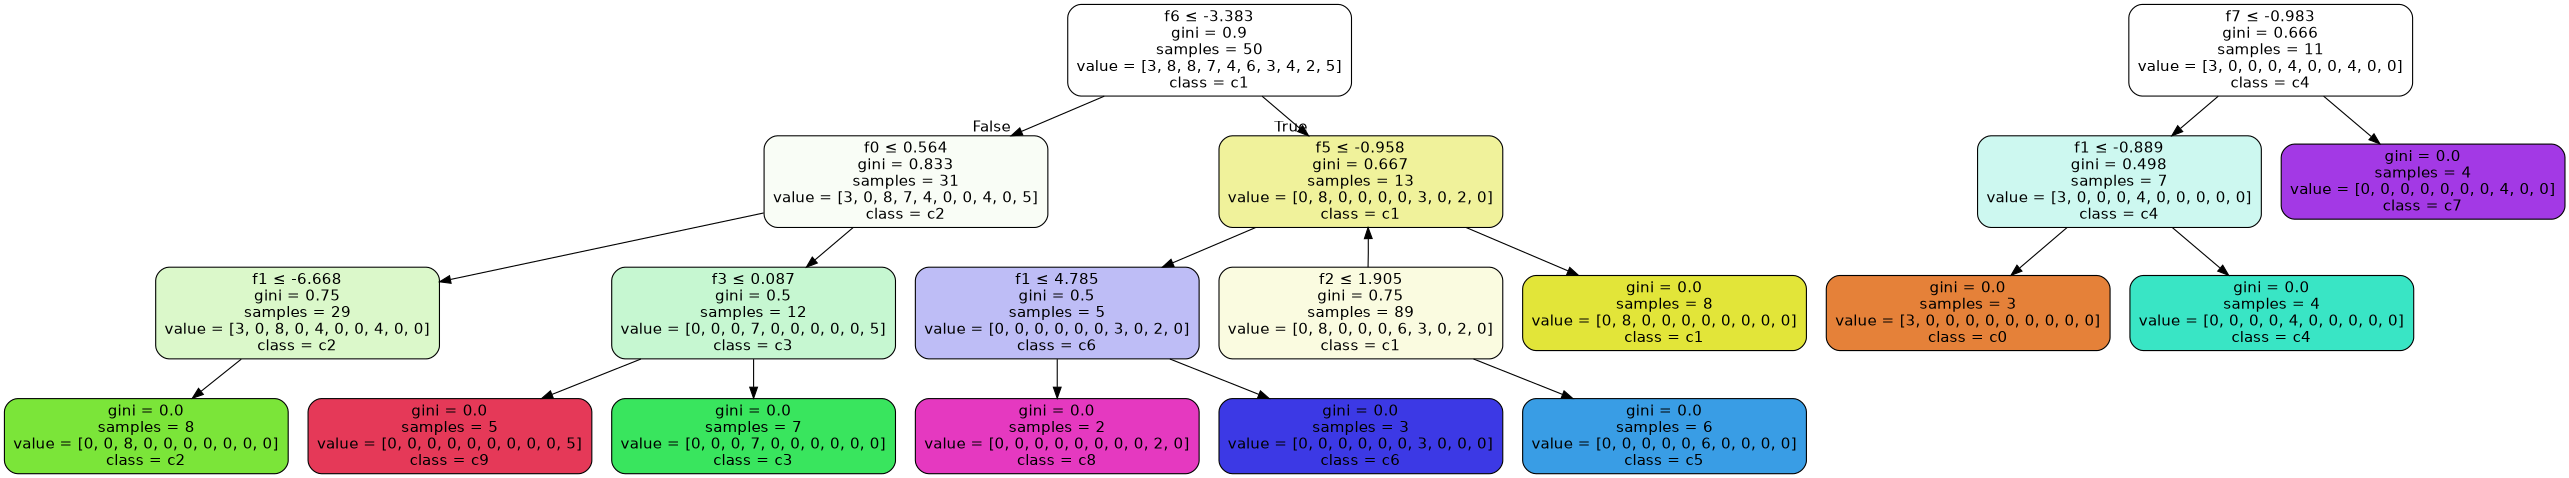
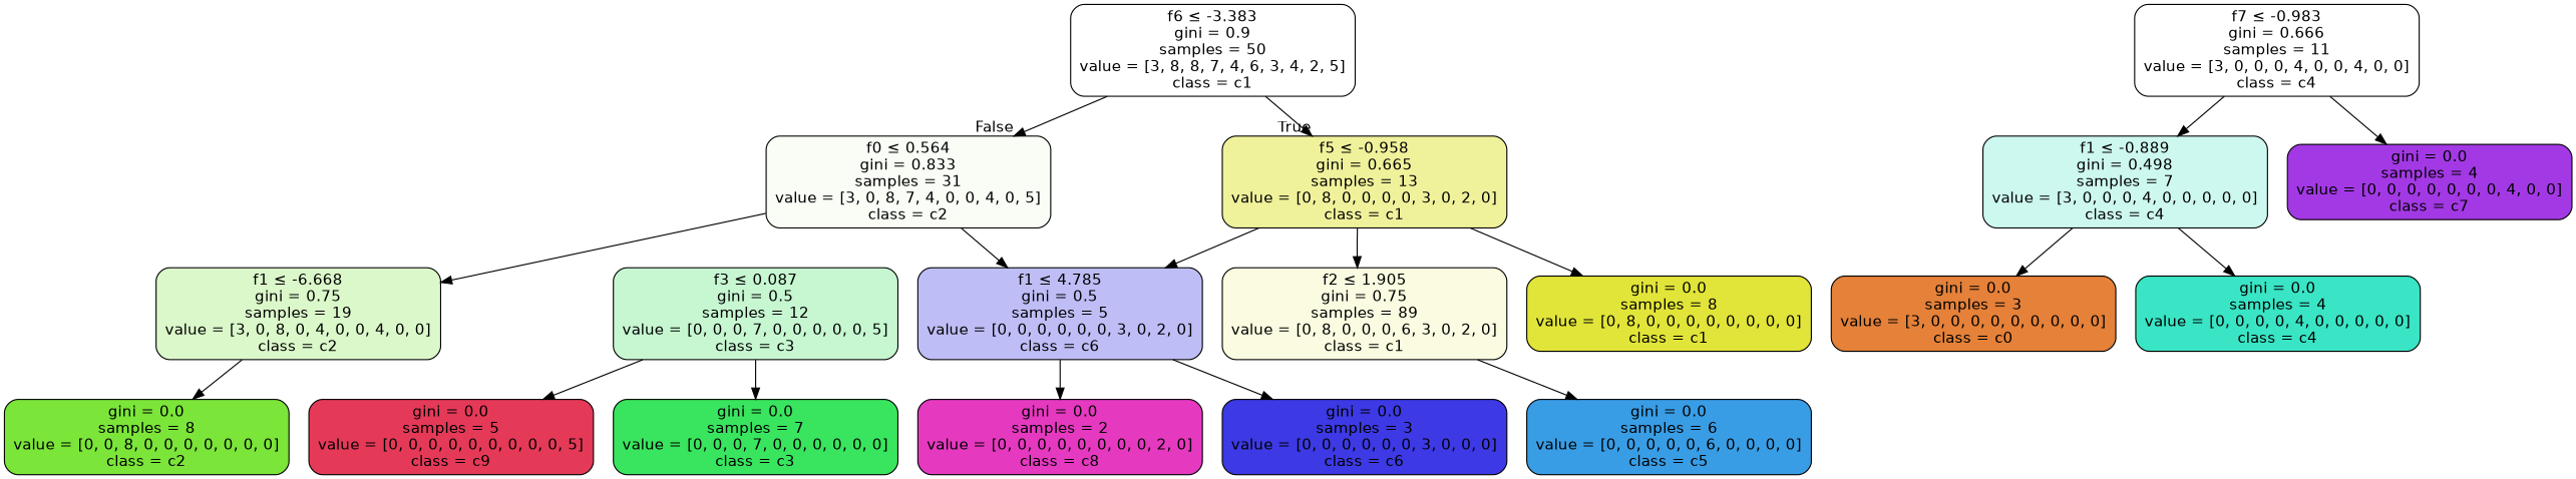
  digraph {
    node [color=black fontname=helvetica shape=box style="filled, rounded"]
    edge [fontname=helvetica]
    n1 [fillcolor="#e2e53900" label=<f6 &le; -3.383<br/>gini = 0.9<br/>samples = 50<br/>value = [3, 8, 8, 7, 4, 6, 3, 4, 2, 5]<br/>class = c1>]
    n2 [fillcolor="#7be5390b" label=<f0 &le; 0.564<br/>gini = 0.833<br/>samples = 31<br/>value = [3, 0, 8, 7, 4, 0, 0, 4, 0, 5]<br/>class = c2>]
-   n3 [fillcolor="#e2e53980" label=<f5 &le; -0.958<br/>gini = 0.667<br/>samples = 13<br/>value = [0, 8, 0, 0, 0, 0, 3, 0, 2, 0]<br/>class = c1>]
+   n3 [fillcolor="#e2e53980" label=<f5 &le; -0.958<br/>gini = 0.665<br/>samples = 13<br/>value = [0, 8, 0, 0, 0, 0, 3, 0, 2, 0]<br/>class = c1>]
    n4 [fillcolor="#e2e53927" label=<f2 &le; 1.905<br/>gini = 0.75<br/>samples = 89<br/>value = [0, 8, 0, 0, 0, 6, 3, 0, 2, 0]<br/>class = c1>]
    n5 [fillcolor="#399de5ff" label=<gini = 0.0<br/>samples = 6<br/>value = [0, 0, 0, 0, 0, 6, 0, 0, 0, 0]<br/>class = c5>]
-   n6 [fillcolor="#7be53944" label=<f1 &le; -6.668<br/>gini = 0.75<br/>samples = 29<br/>value = [3, 0, 8, 0, 4, 0, 0, 4, 0, 0]<br/>class = c2>]
+   n6 [fillcolor="#7be53944" label=<f1 &le; -6.668<br/>gini = 0.75<br/>samples = 19<br/>value = [3, 0, 8, 0, 4, 0, 0, 4, 0, 0]<br/>class = c2>]
    n7 [fillcolor="#39e55e49" label=<f3 &le; 0.087<br/>gini = 0.5<br/>samples = 12<br/>value = [0, 0, 0, 7, 0, 0, 0, 0, 0, 5]<br/>class = c3>]
    n8 [fillcolor="#3c39e555" label=<f1 &le; 4.785<br/>gini = 0.5<br/>samples = 5<br/>value = [0, 0, 0, 0, 0, 0, 3, 0, 2, 0]<br/>class = c6>]
    n9 [fillcolor="#e2e539ff" label=<gini = 0.0<br/>samples = 8<br/>value = [0, 8, 0, 0, 0, 0, 0, 0, 0, 0]<br/>class = c1>]
    n10 [fillcolor="#e539c0ff" label=<gini = 0.0<br/>samples = 2<br/>value = [0, 0, 0, 0, 0, 0, 0, 0, 2, 0]<br/>class = c8>]
    n11 [fillcolor="#3c39e5ff" label=<gini = 0.0<br/>samples = 3<br/>value = [0, 0, 0, 0, 0, 0, 3, 0, 0, 0]<br/>class = c6>]
    n12 [fillcolor="#7be539ff" label=<gini = 0.0<br/>samples = 8<br/>value = [0, 0, 8, 0, 0, 0, 0, 0, 0, 0]<br/>class = c2>]
    n13 [fillcolor="#e53958ff" label=<gini = 0.0<br/>samples = 5<br/>value = [0, 0, 0, 0, 0, 0, 0, 0, 0, 5]<br/>class = c9>]
    n14 [fillcolor="#39e55eff" label=<gini = 0.0<br/>samples = 7<br/>value = [0, 0, 0, 7, 0, 0, 0, 0, 0, 0]<br/>class = c3>]
    n15 [fillcolor="#39e5c500" label=<f7 &le; -0.983<br/>gini = 0.666<br/>samples = 11<br/>value = [3, 0, 0, 0, 4, 0, 0, 4, 0, 0]<br/>class = c4>]
    n16 [fillcolor="#39e5c540" label=<f1 &le; -0.889<br/>gini = 0.498<br/>samples = 7<br/>value = [3, 0, 0, 0, 4, 0, 0, 0, 0, 0]<br/>class = c4>]
    n17 [fillcolor="#a339e5ff" label=<gini = 0.0<br/>samples = 4<br/>value = [0, 0, 0, 0, 0, 0, 0, 4, 0, 0]<br/>class = c7>]
    n18 [fillcolor="#e58139ff" label=<gini = 0.0<br/>samples = 3<br/>value = [3, 0, 0, 0, 0, 0, 0, 0, 0, 0]<br/>class = c0>]
    n19 [fillcolor="#39e5c5ff" label=<gini = 0.0<br/>samples = 4<br/>value = [0, 0, 0, 0, 4, 0, 0, 0, 0, 0]<br/>class = c4>]
    n1 -> n2 [headlabel=False labelangle=-45 labeldistance=2.5]
    n1 -> n3 [headlabel=True labelangle=45 labeldistance=2.5]
    n2 -> n6
-   n2 -> n7
+   n2 -> n8
    n3 -> n8
    n3 -> n9
-   n4 -> n3
+   n3 -> n4
    n4 -> n5
    n6 -> n12
    n7 -> n13
    n7 -> n14
    n8 -> n10
    n8 -> n11
    n15 -> n16
    n15 -> n17
    n16 -> n18
    n16 -> n19
  }
